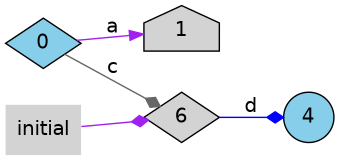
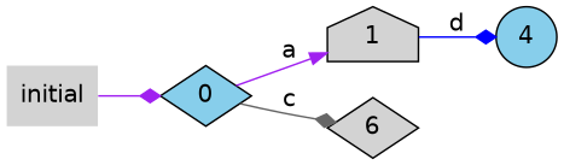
  digraph {
    fontname="DejaVu Sans"
    rankdir=LR
    node [fillcolor=lightgrey fontname="DejaVu Sans" shape=diamond style=filled]
    edge [arrowhead=diamond color=purple fontname="DejaVu Sans"]
    0 [fillcolor=skyblue]
    1 [shape=house]
    n3 [label=6]
    4 [fillcolor=skyblue shape=circle]
    initial [shape=plaintext]
    0 -> 1 [arrowhead=normal label=a]
    0 -> n3 [color=gray40 label=c]
-   n3 -> 4 [color=blue label=d]
-   initial -> n3
+   1 -> 4 [color=blue label=d]
+   initial -> 0
  }
